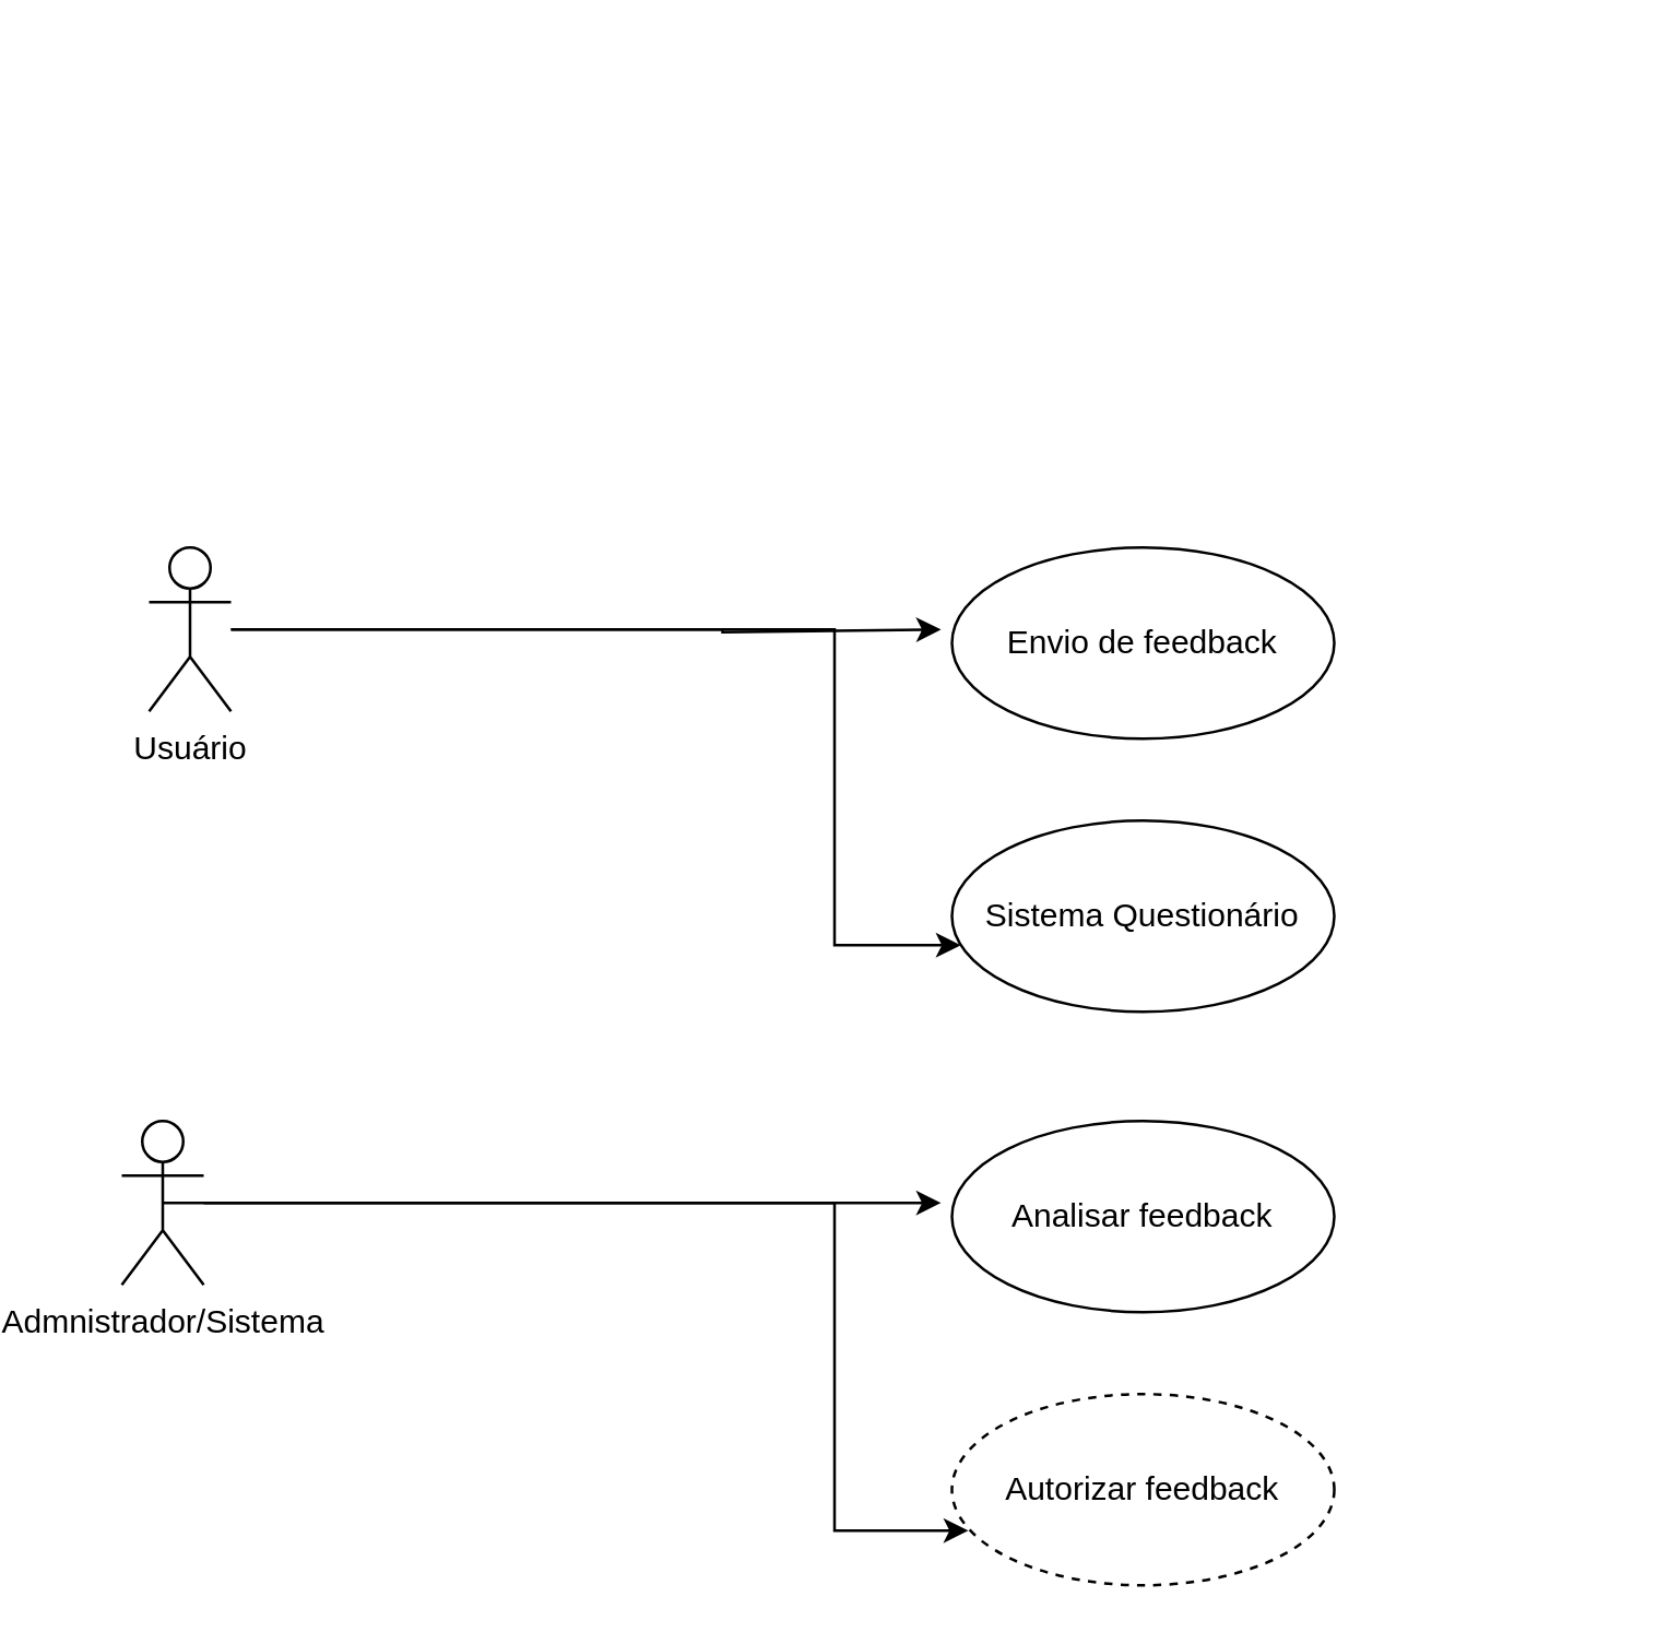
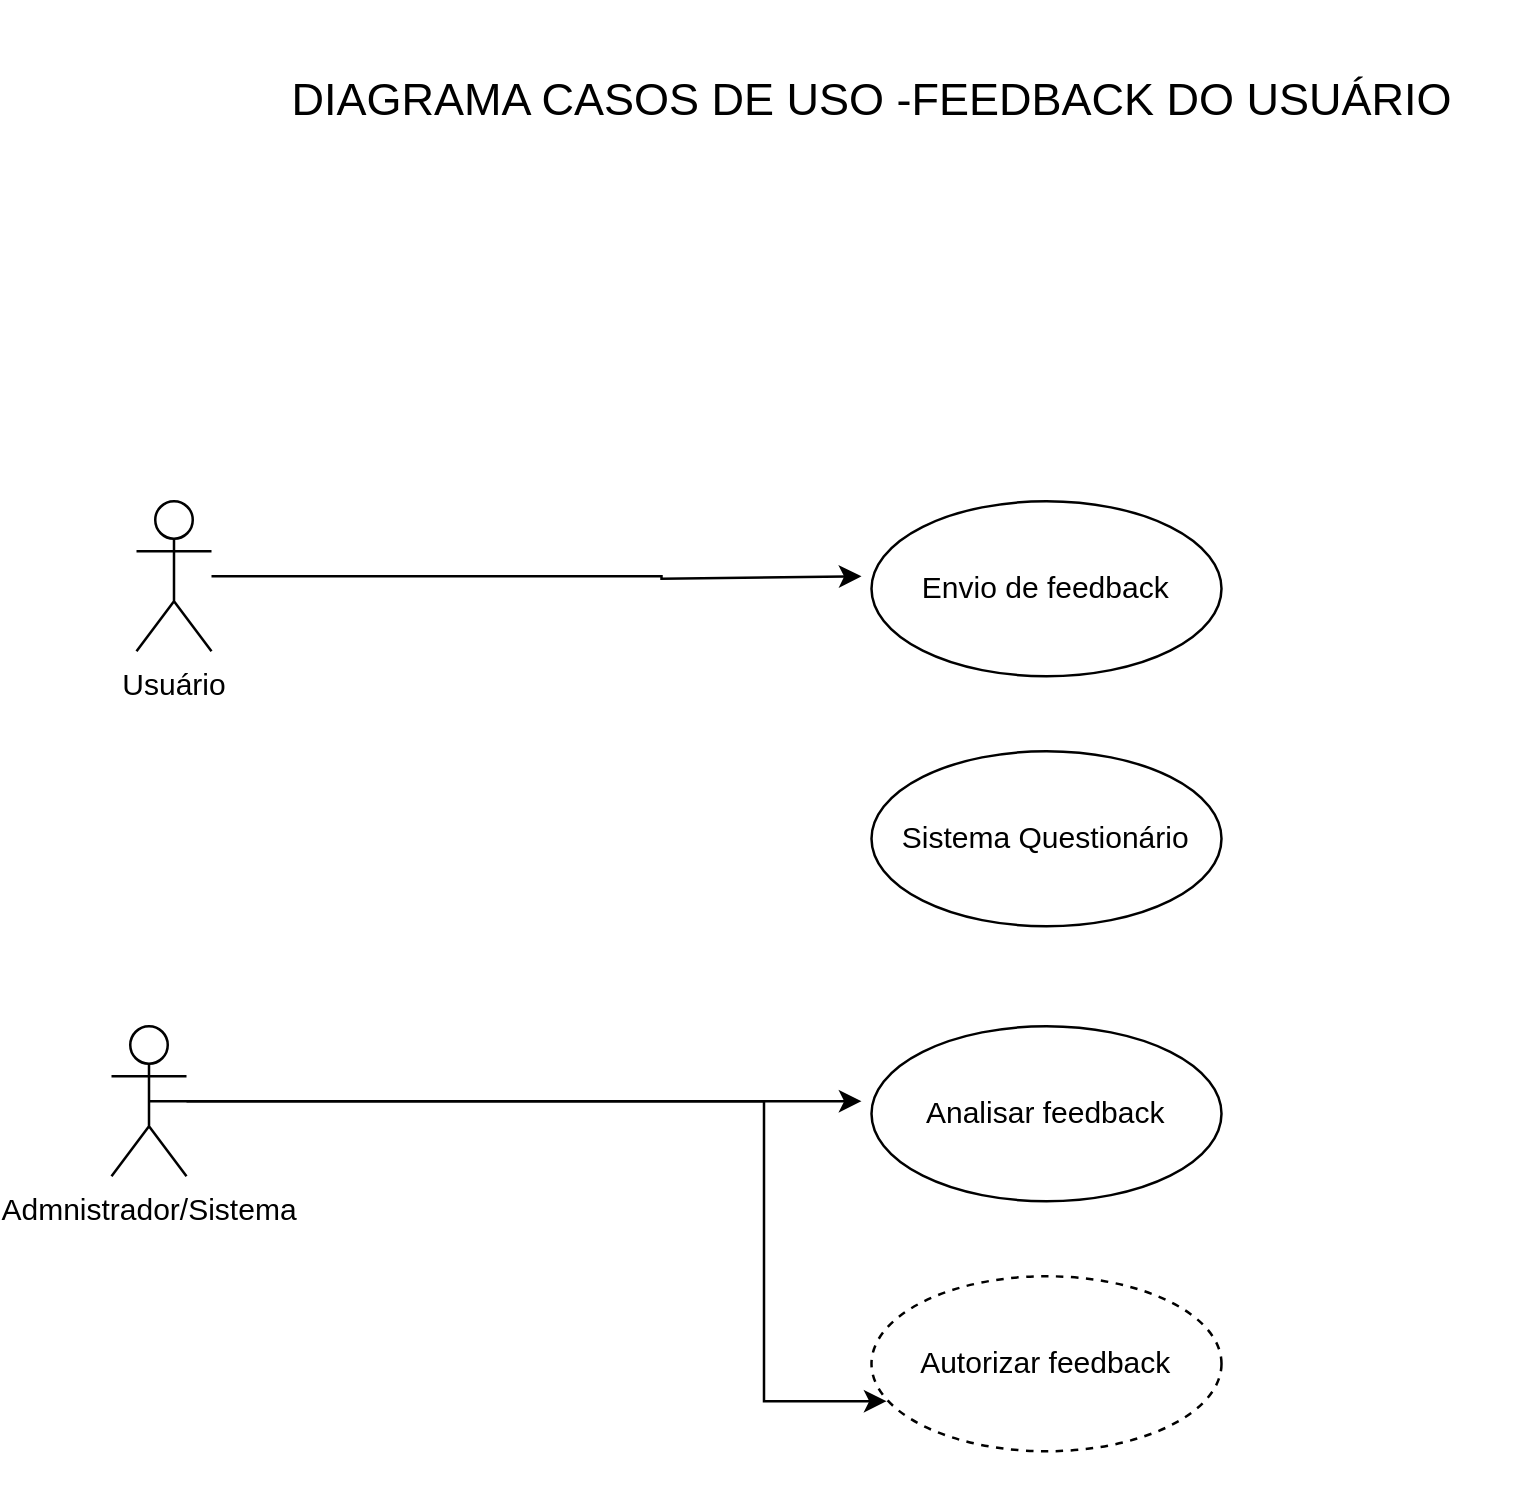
  <mxCell id="0" />
  <mxCell id="1" parent="0" />
  <mxCell id="2" style="edgeStyle=orthogonalEdgeStyle;rounded=0;orthogonalLoop=1;jettySize=auto;html=1;" edge="1" parent="1" source="4"><mxGeometry relative="1" as="geometry"><mxPoint x="320" y="230" as="targetPoint" /><Array as="points"><mxPoint x="240" y="230" /><mxPoint x="240" y="231" /></Array></mxGeometry></mxCell>
- <mxCell id="3" style="edgeStyle=orthogonalEdgeStyle;rounded=0;orthogonalLoop=1;jettySize=auto;html=1;entryX=0.023;entryY=0.652;entryDx=0;entryDy=0;entryPerimeter=0;" edge="1" parent="1" source="4" target="6"><mxGeometry relative="1" as="geometry"><mxPoint x="280" y="350" as="targetPoint" /><Array as="points"><mxPoint x="281" y="230" /><mxPoint x="281" y="346" /></Array></mxGeometry></mxCell>
  <mxCell id="4" value="Usuário" style="shape=umlActor;verticalLabelPosition=bottom;verticalAlign=top;html=1;" vertex="1" parent="1"><mxGeometry x="30" y="200" width="30" height="60" as="geometry" /></mxCell>
  <mxCell id="5" value="Envio de feedback" style="ellipse;whiteSpace=wrap;html=1;" vertex="1" parent="1"><mxGeometry x="324" y="200" width="140" height="70" as="geometry" /></mxCell>
  <mxCell id="6" value="Sistema Questionário" style="ellipse;whiteSpace=wrap;html=1;" vertex="1" parent="1"><mxGeometry x="324" y="300" width="140" height="70" as="geometry" /></mxCell>
  <mxCell id="7" style="edgeStyle=orthogonalEdgeStyle;rounded=0;orthogonalLoop=1;jettySize=auto;html=1;" edge="1" parent="1" source="9"><mxGeometry relative="1" as="geometry"><mxPoint x="320" y="440" as="targetPoint" /></mxGeometry></mxCell>
  <mxCell id="8" style="edgeStyle=orthogonalEdgeStyle;rounded=0;orthogonalLoop=1;jettySize=auto;html=1;exitX=0.5;exitY=0.5;exitDx=0;exitDy=0;exitPerimeter=0;entryX=0.043;entryY=0.714;entryDx=0;entryDy=0;entryPerimeter=0;" edge="1" parent="1" source="9" target="11"><mxGeometry relative="1" as="geometry"><mxPoint x="280" y="570" as="targetPoint" /><Array as="points"><mxPoint x="281" y="440" /><mxPoint x="281" y="560" /></Array></mxGeometry></mxCell>
  <mxCell id="9" value="Admnistrador/Sistema" style="shape=umlActor;verticalLabelPosition=bottom;verticalAlign=top;html=1;" vertex="1" parent="1"><mxGeometry x="20" y="410" width="30" height="60" as="geometry" /></mxCell>
  <mxCell id="10" value="Analisar feedback" style="ellipse;whiteSpace=wrap;html=1;" vertex="1" parent="1"><mxGeometry x="324" y="410" width="140" height="70" as="geometry" /></mxCell>
  <mxCell id="11" value="Autorizar feedback" style="ellipse;whiteSpace=wrap;html=1;dashed=1;" vertex="1" parent="1"><mxGeometry x="324" y="510" width="140" height="70" as="geometry" /></mxCell>
+ <mxCell id="12" value="&lt;font style=&quot;font-size: 18px;&quot;&gt;DIAGRAMA CASOS DE USO -FEEDBACK DO USUÁRIO&lt;/font&gt;" style="text;html=1;align=center;verticalAlign=middle;resizable=0;points=[];autosize=1;strokeColor=none;fillColor=none;" vertex="1" parent="1"><mxGeometry x="79" y="20" width="490" height="40" as="geometry" /></mxCell>
